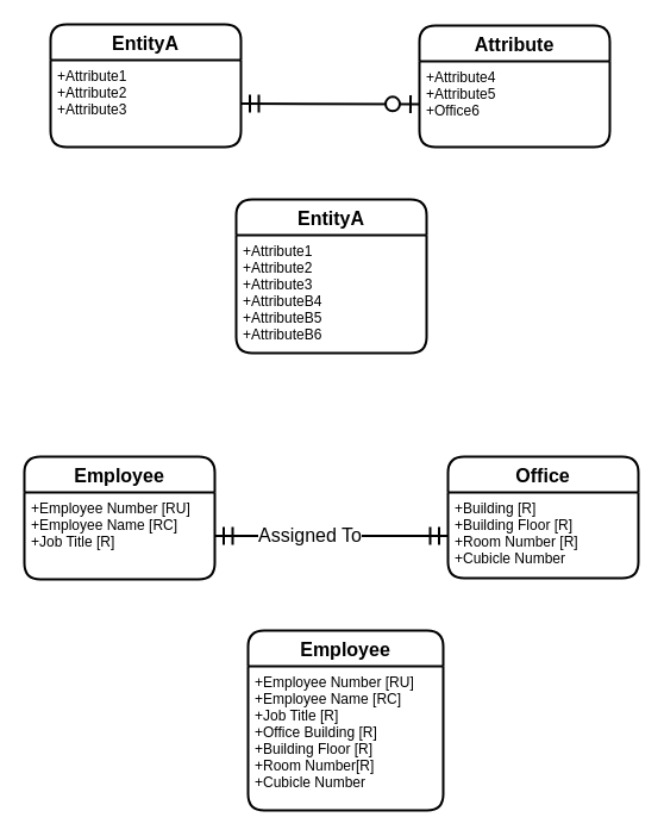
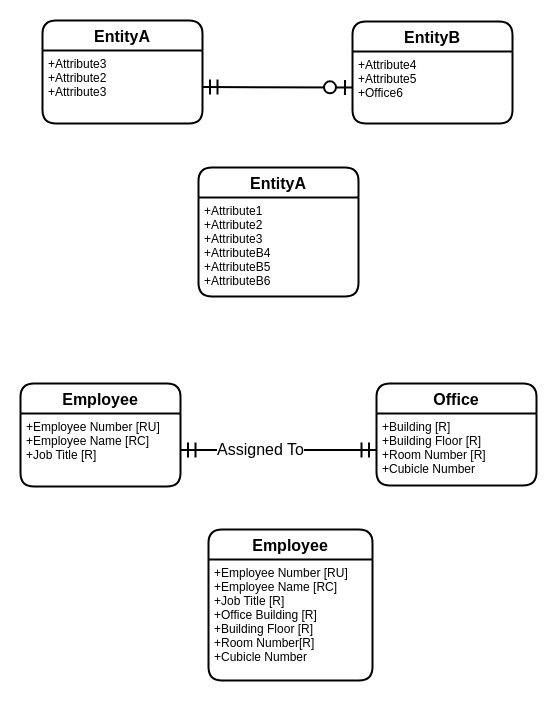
  <mxCell id="0" />
  <mxCell id="1" parent="0" />
  <mxCell id="2" style="edgeStyle=orthogonalEdgeStyle;curved=1;rounded=0;orthogonalLoop=1;jettySize=auto;html=1;exitX=1;exitY=0.5;exitDx=0;exitDy=0;startArrow=ERmandOne;startFill=0;startSize=12;endArrow=ERzeroToOne;endFill=1;endSize=12;strokeWidth=2;fontSize=16;" edge="1" parent="1" source="4" target="6"><mxGeometry relative="1" as="geometry"><mxPoint x="533" y="89" as="targetPoint" /></mxGeometry></mxCell>
  <mxCell id="3" value="EntityA" style="swimlane;childLayout=stackLayout;horizontal=1;startSize=30;horizontalStack=0;rounded=1;fontSize=16;fontStyle=1;strokeWidth=2;resizeParent=0;resizeLast=1;shadow=0;dashed=0;align=center;" vertex="1" parent="1"><mxGeometry x="42" y="20" width="160" height="103" as="geometry" /></mxCell>
- <mxCell id="4" value="+Attribute1&#10;+Attribute2&#10;+Attribute3" style="align=left;strokeColor=none;fillColor=none;spacingLeft=4;fontSize=12;verticalAlign=top;resizable=0;rotatable=0;part=1;" vertex="1" parent="3"><mxGeometry y="30" width="160" height="73" as="geometry" /></mxCell>
- <mxCell id="5" value="Attribute" style="swimlane;childLayout=stackLayout;horizontal=1;startSize=30;horizontalStack=0;rounded=1;fontSize=16;fontStyle=1;strokeWidth=2;resizeParent=0;resizeLast=1;shadow=0;dashed=0;align=center;" vertex="1" parent="1"><mxGeometry x="352" y="21" width="160" height="102" as="geometry"><mxRectangle x="370" y="100" width="83" height="30" as="alternateBounds" /></mxGeometry></mxCell>
+ <mxCell id="4" value="+Attribute3&#10;+Attribute2&#10;+Attribute3" style="align=left;strokeColor=none;fillColor=none;spacingLeft=4;fontSize=12;verticalAlign=top;resizable=0;rotatable=0;part=1;" vertex="1" parent="3"><mxGeometry y="30" width="160" height="73" as="geometry" /></mxCell>
+ <mxCell id="5" value="EntityB" style="swimlane;childLayout=stackLayout;horizontal=1;startSize=30;horizontalStack=0;rounded=1;fontSize=16;fontStyle=1;strokeWidth=2;resizeParent=0;resizeLast=1;shadow=0;dashed=0;align=center;" vertex="1" parent="1"><mxGeometry x="352" y="21" width="160" height="102" as="geometry"><mxRectangle x="370" y="100" width="83" height="30" as="alternateBounds" /></mxGeometry></mxCell>
  <mxCell id="6" value="+Attribute4&#10;+Attribute5&#10;+Office6" style="align=left;strokeColor=none;fillColor=none;spacingLeft=4;fontSize=12;verticalAlign=top;resizable=0;rotatable=0;part=1;" vertex="1" parent="5"><mxGeometry y="30" width="160" height="72" as="geometry" /></mxCell>
  <mxCell id="7" value="EntityA" style="swimlane;childLayout=stackLayout;horizontal=1;startSize=30;horizontalStack=0;rounded=1;fontSize=16;fontStyle=1;strokeWidth=2;resizeParent=0;resizeLast=1;shadow=0;dashed=0;align=center;" vertex="1" parent="1"><mxGeometry x="198" y="167" width="160" height="129" as="geometry" /></mxCell>
  <mxCell id="8" value="+Attribute1&#10;+Attribute2&#10;+Attribute3&#10;+AttributeB4&#10;+AttributeB5&#10;+AttributeB6" style="align=left;strokeColor=none;fillColor=none;spacingLeft=4;fontSize=12;verticalAlign=top;resizable=0;rotatable=0;part=1;" vertex="1" parent="7"><mxGeometry y="30" width="160" height="99" as="geometry" /></mxCell>
  <mxCell id="9" style="edgeStyle=orthogonalEdgeStyle;curved=1;rounded=0;orthogonalLoop=1;jettySize=auto;html=1;exitX=1;exitY=0.5;exitDx=0;exitDy=0;startArrow=ERmandOne;startFill=0;startSize=12;endArrow=ERmandOne;endFill=0;endSize=12;strokeWidth=2;fontSize=16;" edge="1" parent="1" source="14" target="12"><mxGeometry relative="1" as="geometry"><mxPoint x="532" y="-11" as="targetPoint" /><Array as="points"><mxPoint x="273" y="449" /><mxPoint x="273" y="449" /></Array></mxGeometry></mxCell>
  <mxCell id="10" value="Assigned To" style="edgeLabel;html=1;align=center;verticalAlign=middle;resizable=0;points=[];fontSize=16;" vertex="1" connectable="0" parent="9"><mxGeometry x="-0.051" y="14" relative="1" as="geometry"><mxPoint x="-14" y="13" as="offset" /></mxGeometry></mxCell>
  <mxCell id="11" value="Office" style="swimlane;childLayout=stackLayout;horizontal=1;startSize=30;horizontalStack=0;rounded=1;fontSize=16;fontStyle=1;strokeWidth=2;resizeParent=0;resizeLast=1;shadow=0;dashed=0;align=center;" vertex="1" parent="1"><mxGeometry x="376" y="383" width="160" height="102" as="geometry"><mxRectangle x="370" y="100" width="83" height="30" as="alternateBounds" /></mxGeometry></mxCell>
  <mxCell id="12" value="+Building [R]&#10;+Building Floor [R]&#10;+Room Number [R]&#10;+Cubicle Number" style="align=left;strokeColor=none;fillColor=none;spacingLeft=4;fontSize=12;verticalAlign=top;resizable=0;rotatable=0;part=1;" vertex="1" parent="11"><mxGeometry y="30" width="160" height="72" as="geometry" /></mxCell>
  <mxCell id="13" value="Employee" style="swimlane;childLayout=stackLayout;horizontal=1;startSize=30;horizontalStack=0;rounded=1;fontSize=16;fontStyle=1;strokeWidth=2;resizeParent=0;resizeLast=1;shadow=0;dashed=0;align=center;" vertex="1" parent="1"><mxGeometry x="20" y="383" width="160" height="103" as="geometry" /></mxCell>
  <mxCell id="14" value="+Employee Number [RU]&#10;+Employee Name [RC]&#10;+Job Title [R]&#10;" style="align=left;strokeColor=none;fillColor=none;spacingLeft=4;fontSize=12;verticalAlign=top;resizable=0;rotatable=0;part=1;" vertex="1" parent="13"><mxGeometry y="30" width="160" height="73" as="geometry" /></mxCell>
  <mxCell id="15" value="Employee" style="swimlane;childLayout=stackLayout;horizontal=1;startSize=30;horizontalStack=0;rounded=1;fontSize=16;fontStyle=1;strokeWidth=2;resizeParent=0;resizeLast=1;shadow=0;dashed=0;align=center;" vertex="1" parent="1"><mxGeometry x="208" y="529" width="164" height="151" as="geometry" /></mxCell>
  <mxCell id="16" value="+Employee Number [RU]&#10;+Employee Name [RC]&#10;+Job Title [R]&#10;+Office Building [R]&#10;+Building Floor [R]&#10;+Room Number[R]&#10;+Cubicle Number" style="align=left;strokeColor=none;fillColor=none;spacingLeft=4;fontSize=12;verticalAlign=top;resizable=0;rotatable=0;part=1;" vertex="1" parent="15"><mxGeometry y="30" width="164" height="121" as="geometry" /></mxCell>
